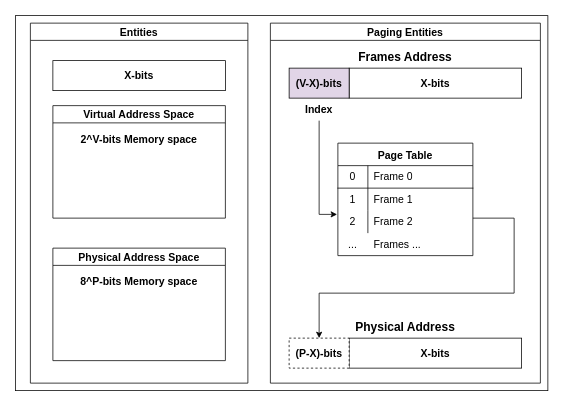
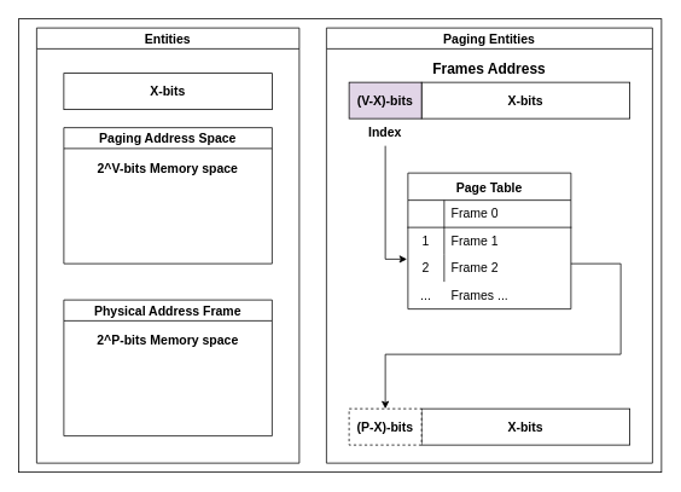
  <mxCell id="0" />
  <mxCell id="1" parent="0" />
  <mxCell id="2" value="" style="rounded=0;whiteSpace=wrap;html=1;fontSize=14;" vertex="1" parent="1"><mxGeometry x="20" y="20" width="710" height="500" as="geometry" /></mxCell>
  <mxCell id="3" value="Paging Entities" style="swimlane;fontSize=14;" vertex="1" parent="1"><mxGeometry x="360" y="30" width="360" height="480" as="geometry" /></mxCell>
  <mxCell id="4" value="" style="group" vertex="1" connectable="0" parent="3"><mxGeometry x="25" y="30" width="310" height="430" as="geometry" /></mxCell>
  <mxCell id="5" value="" style="group" vertex="1" connectable="0" parent="4"><mxGeometry y="360" width="310" height="70" as="geometry" /></mxCell>
  <mxCell id="6" value="" style="group" vertex="1" connectable="0" parent="5"><mxGeometry y="30" width="310" height="40" as="geometry" /></mxCell>
  <mxCell id="7" value="&lt;b&gt;X-bits&lt;/b&gt;" style="rounded=0;whiteSpace=wrap;html=1;fontSize=14;" vertex="1" parent="6"><mxGeometry x="80" width="230" height="40" as="geometry" /></mxCell>
  <mxCell id="8" value="&lt;font style=&quot;font-size: 14px&quot;&gt;&lt;b&gt;(P-X)-bits&lt;/b&gt;&lt;/font&gt;" style="rounded=0;whiteSpace=wrap;html=1;fontSize=16;dashed=1;" vertex="1" parent="6"><mxGeometry width="80" height="40" as="geometry" /></mxCell>
- <mxCell id="9" value="&lt;b&gt;&lt;font style=&quot;font-size: 16px&quot;&gt;Physical Address&lt;/font&gt;&lt;/b&gt;" style="text;html=1;strokeColor=none;fillColor=none;align=center;verticalAlign=middle;whiteSpace=wrap;rounded=0;fontSize=14;" vertex="1" parent="5"><mxGeometry x="65" width="180" height="30" as="geometry" /></mxCell>
  <mxCell id="10" value="" style="group" vertex="1" connectable="0" parent="4"><mxGeometry width="310" height="100" as="geometry" /></mxCell>
  <mxCell id="11" value="&lt;b&gt;&lt;font style=&quot;font-size: 16px&quot;&gt;Frames Address&lt;/font&gt;&lt;/b&gt;" style="text;html=1;strokeColor=none;fillColor=none;align=center;verticalAlign=middle;whiteSpace=wrap;rounded=0;fontSize=14;" vertex="1" parent="10"><mxGeometry x="65" width="180" height="30" as="geometry" /></mxCell>
  <mxCell id="12" value="" style="group" vertex="1" connectable="0" parent="10"><mxGeometry y="30" width="310" height="70" as="geometry" /></mxCell>
  <mxCell id="13" value="&lt;b&gt;X-bits&lt;/b&gt;" style="rounded=0;whiteSpace=wrap;html=1;fontSize=14;" vertex="1" parent="12"><mxGeometry x="80" width="230" height="40" as="geometry" /></mxCell>
  <mxCell id="14" value="&lt;font style=&quot;font-size: 14px&quot;&gt;&lt;b&gt;(V-X)-bits&lt;/b&gt;&lt;/font&gt;" style="rounded=0;whiteSpace=wrap;html=1;fontSize=16;fillColor=#e1d5e7;" vertex="1" parent="12"><mxGeometry width="80" height="40" as="geometry" /></mxCell>
  <mxCell id="15" value="&lt;b&gt;Index&lt;/b&gt;" style="text;html=1;strokeColor=none;fillColor=none;align=center;verticalAlign=middle;whiteSpace=wrap;rounded=0;fontSize=14;" vertex="1" parent="12"><mxGeometry x="10" y="40" width="60" height="30" as="geometry" /></mxCell>
  <mxCell id="16" value="Page Table" style="shape=table;startSize=30;container=1;collapsible=0;childLayout=tableLayout;fixedRows=1;rowLines=0;fontStyle=1;align=center;pointerEvents=1;fontSize=14;" vertex="1" parent="4"><mxGeometry x="65" y="130" width="180" height="150" as="geometry" /></mxCell>
  <mxCell id="17" value="" style="shape=partialRectangle;html=1;whiteSpace=wrap;collapsible=0;dropTarget=0;pointerEvents=1;fillColor=none;top=0;left=0;bottom=1;right=0;points=[[0,0.5],[1,0.5]];portConstraint=eastwest;fontSize=14;" vertex="1" parent="16"><mxGeometry y="30" width="180" height="30" as="geometry" /></mxCell>
- <mxCell id="18" value="0" style="shape=partialRectangle;html=1;whiteSpace=wrap;connectable=0;fillColor=none;top=0;left=0;bottom=0;right=0;overflow=hidden;pointerEvents=1;fontSize=14;" vertex="1" parent="17"><mxGeometry width="40" height="30" as="geometry"><mxRectangle width="40" height="30" as="alternateBounds" /></mxGeometry></mxCell>
  <mxCell id="19" value="Frame 0" style="shape=partialRectangle;html=1;whiteSpace=wrap;connectable=0;fillColor=none;top=0;left=0;bottom=0;right=0;align=left;spacingLeft=6;overflow=hidden;pointerEvents=1;fontSize=14;" vertex="1" parent="17"><mxGeometry x="40" width="140" height="30" as="geometry"><mxRectangle width="140" height="30" as="alternateBounds" /></mxGeometry></mxCell>
  <mxCell id="20" value="" style="shape=partialRectangle;html=1;whiteSpace=wrap;collapsible=0;dropTarget=0;pointerEvents=1;fillColor=none;top=0;left=0;bottom=0;right=0;points=[[0,0.5],[1,0.5]];portConstraint=eastwest;fontSize=14;" vertex="1" parent="16"><mxGeometry y="60" width="180" height="30" as="geometry" /></mxCell>
  <mxCell id="21" value="1" style="shape=partialRectangle;html=1;whiteSpace=wrap;connectable=0;fillColor=none;top=0;left=0;bottom=0;right=0;overflow=hidden;pointerEvents=1;fontSize=14;" vertex="1" parent="20"><mxGeometry width="40" height="30" as="geometry"><mxRectangle width="40" height="30" as="alternateBounds" /></mxGeometry></mxCell>
  <mxCell id="22" value="Frame 1" style="shape=partialRectangle;html=1;whiteSpace=wrap;connectable=0;fillColor=none;top=0;left=0;bottom=0;right=0;align=left;spacingLeft=6;overflow=hidden;pointerEvents=1;fontSize=14;" vertex="1" parent="20"><mxGeometry x="40" width="140" height="30" as="geometry"><mxRectangle width="140" height="30" as="alternateBounds" /></mxGeometry></mxCell>
  <mxCell id="23" value="" style="shape=partialRectangle;html=1;whiteSpace=wrap;collapsible=0;dropTarget=0;pointerEvents=1;fillColor=none;top=0;left=0;bottom=0;right=0;points=[[0,0.5],[1,0.5]];portConstraint=eastwest;fontSize=14;" vertex="1" parent="16"><mxGeometry y="90" width="180" height="30" as="geometry" /></mxCell>
  <mxCell id="24" value="2" style="shape=partialRectangle;html=1;whiteSpace=wrap;connectable=0;fillColor=none;top=0;left=0;bottom=0;right=0;overflow=hidden;pointerEvents=1;fontSize=14;" vertex="1" parent="23"><mxGeometry width="40" height="30" as="geometry"><mxRectangle width="40" height="30" as="alternateBounds" /></mxGeometry></mxCell>
  <mxCell id="25" value="Frame 2" style="shape=partialRectangle;html=1;whiteSpace=wrap;connectable=0;fillColor=none;top=0;left=0;bottom=0;right=0;align=left;spacingLeft=6;overflow=hidden;pointerEvents=1;fontSize=14;" vertex="1" parent="23"><mxGeometry x="40" width="140" height="30" as="geometry"><mxRectangle width="140" height="30" as="alternateBounds" /></mxGeometry></mxCell>
  <mxCell id="26" value="" style="endArrow=classic;html=1;rounded=0;fontSize=14;exitX=0.5;exitY=1;exitDx=0;exitDy=0;entryX=-0.006;entryY=1.167;entryDx=0;entryDy=0;entryPerimeter=0;" edge="1" parent="4" source="15" target="20"><mxGeometry width="50" height="50" relative="1" as="geometry"><mxPoint x="-70" y="190" as="sourcePoint" /><mxPoint x="-20" y="140" as="targetPoint" /><Array as="points"><mxPoint x="40" y="225" /></Array></mxGeometry></mxCell>
  <mxCell id="27" value="" style="endArrow=classic;html=1;rounded=0;fontSize=14;entryX=0.5;entryY=0;entryDx=0;entryDy=0;" edge="1" parent="4" target="8"><mxGeometry width="50" height="50" relative="1" as="geometry"><mxPoint x="245" y="230" as="sourcePoint" /><mxPoint x="295" y="180" as="targetPoint" /><Array as="points"><mxPoint x="300" y="230" /><mxPoint x="300" y="330" /><mxPoint x="40" y="330" /></Array></mxGeometry></mxCell>
  <mxCell id="28" value="" style="group" vertex="1" connectable="0" parent="4"><mxGeometry x="65" y="250" width="180" height="30" as="geometry" /></mxCell>
  <mxCell id="29" value="Frames ..." style="shape=partialRectangle;html=1;whiteSpace=wrap;connectable=0;fillColor=none;top=0;left=0;bottom=0;right=0;align=left;spacingLeft=6;overflow=hidden;pointerEvents=1;fontSize=14;" vertex="1" parent="28"><mxGeometry x="40" width="140" height="30" as="geometry"><mxRectangle width="140" height="30" as="alternateBounds" /></mxGeometry></mxCell>
  <mxCell id="30" value="..." style="shape=partialRectangle;html=1;whiteSpace=wrap;connectable=0;fillColor=none;top=0;left=0;bottom=0;right=0;overflow=hidden;pointerEvents=1;fontSize=14;" vertex="1" parent="28"><mxGeometry width="40" height="30" as="geometry"><mxRectangle width="40" height="30" as="alternateBounds" /></mxGeometry></mxCell>
  <mxCell id="31" value="Entities" style="swimlane;fontSize=14;" vertex="1" parent="1"><mxGeometry x="40" y="30" width="290" height="480" as="geometry" /></mxCell>
  <mxCell id="32" value="" style="group" vertex="1" connectable="0" parent="1"><mxGeometry x="70" width="230" height="430" as="geometry" y="50" /></mxCell>
  <mxCell id="33" value="" style="group" vertex="1" connectable="0" parent="32"><mxGeometry width="230" height="70" as="geometry" /></mxCell>
  <mxCell id="34" value="&lt;b&gt;X-bits&lt;/b&gt;" style="rounded=0;whiteSpace=wrap;html=1;fontSize=14;" vertex="1" parent="33"><mxGeometry y="30" width="230" height="40" as="geometry" /></mxCell>
- <mxCell id="35" value="Virtual Address Space" style="swimlane;fontSize=14;" vertex="1" parent="32"><mxGeometry y="90" width="230" height="150" as="geometry" /></mxCell>
+ <mxCell id="35" value="Paging Address Space" style="swimlane;fontSize=14;" vertex="1" parent="32"><mxGeometry y="90" width="230" height="150" as="geometry" /></mxCell>
  <mxCell id="36" value="&lt;b&gt;2^V-bits Memory space&lt;/b&gt;" style="text;html=1;strokeColor=none;fillColor=none;align=center;verticalAlign=middle;whiteSpace=wrap;rounded=0;fontSize=14;" vertex="1" parent="35"><mxGeometry x="30" y="30" width="170" height="30" as="geometry" /></mxCell>
- <mxCell id="37" value="Physical Address Space" style="swimlane;fontSize=14;" vertex="1" parent="32"><mxGeometry y="280" width="230" height="150" as="geometry" /></mxCell>
- <mxCell id="38" value="&lt;b&gt;8^P-bits Memory space&lt;/b&gt;" style="text;html=1;strokeColor=none;fillColor=none;align=center;verticalAlign=middle;whiteSpace=wrap;rounded=0;fontSize=14;" vertex="1" parent="37"><mxGeometry x="30" y="30" width="170" height="30" as="geometry" /></mxCell>
+ <mxCell id="37" value="Physical Address Frame" style="swimlane;fontSize=14;" vertex="1" parent="32"><mxGeometry y="280" width="230" height="150" as="geometry" /></mxCell>
+ <mxCell id="38" value="&lt;b&gt;2^P-bits Memory space&lt;/b&gt;" style="text;html=1;strokeColor=none;fillColor=none;align=center;verticalAlign=middle;whiteSpace=wrap;rounded=0;fontSize=14;" vertex="1" parent="37"><mxGeometry x="30" y="30" width="170" height="30" as="geometry" /></mxCell>
